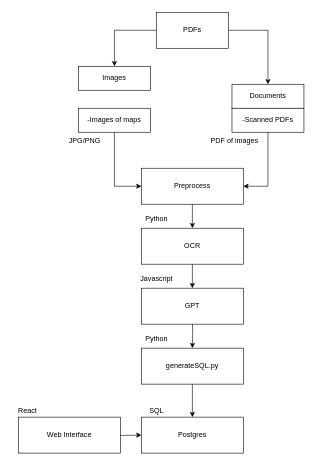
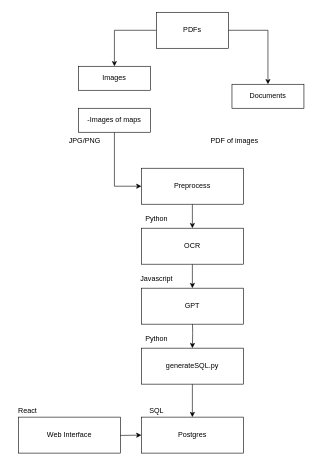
  <mxCell id="0" />
  <mxCell id="1" parent="0" />
  <mxCell id="2" style="edgeStyle=orthogonalEdgeStyle;rounded=0;orthogonalLoop=1;jettySize=auto;html=1;exitX=1;exitY=0.5;exitDx=0;exitDy=0;entryX=0.5;entryY=0;entryDx=0;entryDy=0;" parent="1" source="4" target="6" edge="1"><mxGeometry relative="1" as="geometry" /></mxCell>
  <mxCell id="3" style="edgeStyle=orthogonalEdgeStyle;rounded=0;orthogonalLoop=1;jettySize=auto;html=1;exitX=0;exitY=0.5;exitDx=0;exitDy=0;entryX=0.5;entryY=0;entryDx=0;entryDy=0;" parent="1" source="4" target="5" edge="1"><mxGeometry relative="1" as="geometry" /></mxCell>
  <mxCell id="4" value="PDFs" style="rounded=0;whiteSpace=wrap;html=1;" parent="1" vertex="1"><mxGeometry x="260" y="20" width="120" height="60" as="geometry" /></mxCell>
  <mxCell id="5" value="Images" style="rounded=0;whiteSpace=wrap;html=1;" parent="1" vertex="1"><mxGeometry x="130" y="110" width="120" height="40" as="geometry" /></mxCell>
  <mxCell id="6" value="Documents" style="rounded=0;whiteSpace=wrap;html=1;" parent="1" vertex="1"><mxGeometry x="386" y="140" width="120" height="40" as="geometry" /></mxCell>
  <mxCell id="7" style="edgeStyle=orthogonalEdgeStyle;rounded=0;orthogonalLoop=1;jettySize=auto;html=1;exitX=0.5;exitY=1;exitDx=0;exitDy=0;entryX=0;entryY=0.5;entryDx=0;entryDy=0;" parent="1" source="8" target="14" edge="1"><mxGeometry relative="1" as="geometry" /></mxCell>
  <mxCell id="8" value="-Images of maps&lt;br&gt;" style="rounded=0;whiteSpace=wrap;html=1;" parent="1" vertex="1"><mxGeometry x="130" y="180" width="120" height="40" as="geometry" /></mxCell>
- <mxCell id="9" style="edgeStyle=orthogonalEdgeStyle;rounded=0;orthogonalLoop=1;jettySize=auto;html=1;entryX=1;entryY=0.5;entryDx=0;entryDy=0;" parent="1" source="10" target="14" edge="1"><mxGeometry relative="1" as="geometry" /></mxCell>
- <mxCell id="10" value="-Scanned PDFs" style="rounded=0;whiteSpace=wrap;html=1;" parent="1" vertex="1"><mxGeometry x="386" y="180" width="120" height="40" as="geometry" /></mxCell>
  <mxCell id="11" value="JPG/PNG" style="text;html=1;align=center;verticalAlign=middle;resizable=0;points=[];autosize=1;strokeColor=none;fillColor=none;" parent="1" vertex="1"><mxGeometry x="100" y="220" width="80" height="30" as="geometry" /></mxCell>
  <mxCell id="12" value="PDF of images" style="text;html=1;align=center;verticalAlign=middle;resizable=0;points=[];autosize=1;strokeColor=none;fillColor=none;" parent="1" vertex="1"><mxGeometry x="340" y="220" width="100" height="30" as="geometry" /></mxCell>
  <mxCell id="13" style="edgeStyle=orthogonalEdgeStyle;rounded=0;orthogonalLoop=1;jettySize=auto;html=1;" parent="1" source="14" target="21" edge="1"><mxGeometry relative="1" as="geometry" /></mxCell>
  <mxCell id="14" value="Preprocess" style="rounded=0;whiteSpace=wrap;html=1;" parent="1" vertex="1"><mxGeometry x="235" y="280" width="170" height="60" as="geometry" /></mxCell>
  <mxCell id="15" value="Postgres" style="rounded=0;whiteSpace=wrap;html=1;" parent="1" vertex="1"><mxGeometry x="235" y="695" width="170" height="60" as="geometry" /></mxCell>
  <mxCell id="16" style="edgeStyle=orthogonalEdgeStyle;rounded=0;orthogonalLoop=1;jettySize=auto;html=1;exitX=0.5;exitY=1;exitDx=0;exitDy=0;entryX=0.5;entryY=0;entryDx=0;entryDy=0;" parent="1" target="27" edge="1"><mxGeometry relative="1" as="geometry"><mxPoint x="320" y="530" as="sourcePoint" /></mxGeometry></mxCell>
  <mxCell id="17" style="edgeStyle=orthogonalEdgeStyle;rounded=0;orthogonalLoop=1;jettySize=auto;html=1;exitX=1;exitY=0.5;exitDx=0;exitDy=0;entryX=0;entryY=0.5;entryDx=0;entryDy=0;" parent="1" target="15" edge="1"><mxGeometry relative="1" as="geometry"><mxPoint x="170" y="725" as="sourcePoint" /></mxGeometry></mxCell>
  <mxCell id="18" value="Web Interface" style="rounded=0;whiteSpace=wrap;html=1;" parent="1" vertex="1"><mxGeometry x="30" y="695" width="170" height="60" as="geometry" /></mxCell>
  <mxCell id="19" value="React" style="text;html=1;align=center;verticalAlign=middle;resizable=0;points=[];autosize=1;strokeColor=none;fillColor=none;" parent="1" vertex="1"><mxGeometry x="20" y="670" width="50" height="30" as="geometry" /></mxCell>
  <mxCell id="20" style="edgeStyle=orthogonalEdgeStyle;rounded=0;orthogonalLoop=1;jettySize=auto;html=1;" parent="1" source="21" target="22" edge="1"><mxGeometry relative="1" as="geometry" /></mxCell>
  <mxCell id="21" value="OCR" style="rounded=0;whiteSpace=wrap;html=1;" parent="1" vertex="1"><mxGeometry x="235" y="380" width="170" height="60" as="geometry" /></mxCell>
  <mxCell id="22" value="GPT" style="rounded=0;whiteSpace=wrap;html=1;" parent="1" vertex="1"><mxGeometry x="235" y="480" width="170" height="60" as="geometry" /></mxCell>
  <mxCell id="23" value="SQL" style="text;html=1;align=center;verticalAlign=middle;resizable=0;points=[];autosize=1;strokeColor=none;fillColor=none;" parent="1" vertex="1"><mxGeometry x="235" y="670" width="50" height="30" as="geometry" /></mxCell>
  <mxCell id="24" value="Javascript" style="text;html=1;align=center;verticalAlign=middle;resizable=0;points=[];autosize=1;strokeColor=none;fillColor=none;" parent="1" vertex="1"><mxGeometry x="220" y="450" width="80" height="30" as="geometry" /></mxCell>
  <mxCell id="25" value="Python" style="text;html=1;align=center;verticalAlign=middle;resizable=0;points=[];autosize=1;strokeColor=none;fillColor=none;" parent="1" vertex="1"><mxGeometry x="230" y="350" width="60" height="30" as="geometry" /></mxCell>
  <mxCell id="26" style="edgeStyle=orthogonalEdgeStyle;rounded=0;orthogonalLoop=1;jettySize=auto;html=1;exitX=0.5;exitY=1;exitDx=0;exitDy=0;" edge="1" parent="1" source="27" target="15"><mxGeometry relative="1" as="geometry" /></mxCell>
  <mxCell id="27" value="generateSQL.py" style="rounded=0;whiteSpace=wrap;html=1;" vertex="1" parent="1"><mxGeometry x="235" y="580" width="170" height="60" as="geometry" /></mxCell>
  <mxCell id="28" value="Python" style="text;html=1;align=center;verticalAlign=middle;resizable=0;points=[];autosize=1;strokeColor=none;fillColor=none;" vertex="1" parent="1"><mxGeometry x="230" y="550" width="60" height="30" as="geometry" /></mxCell>
